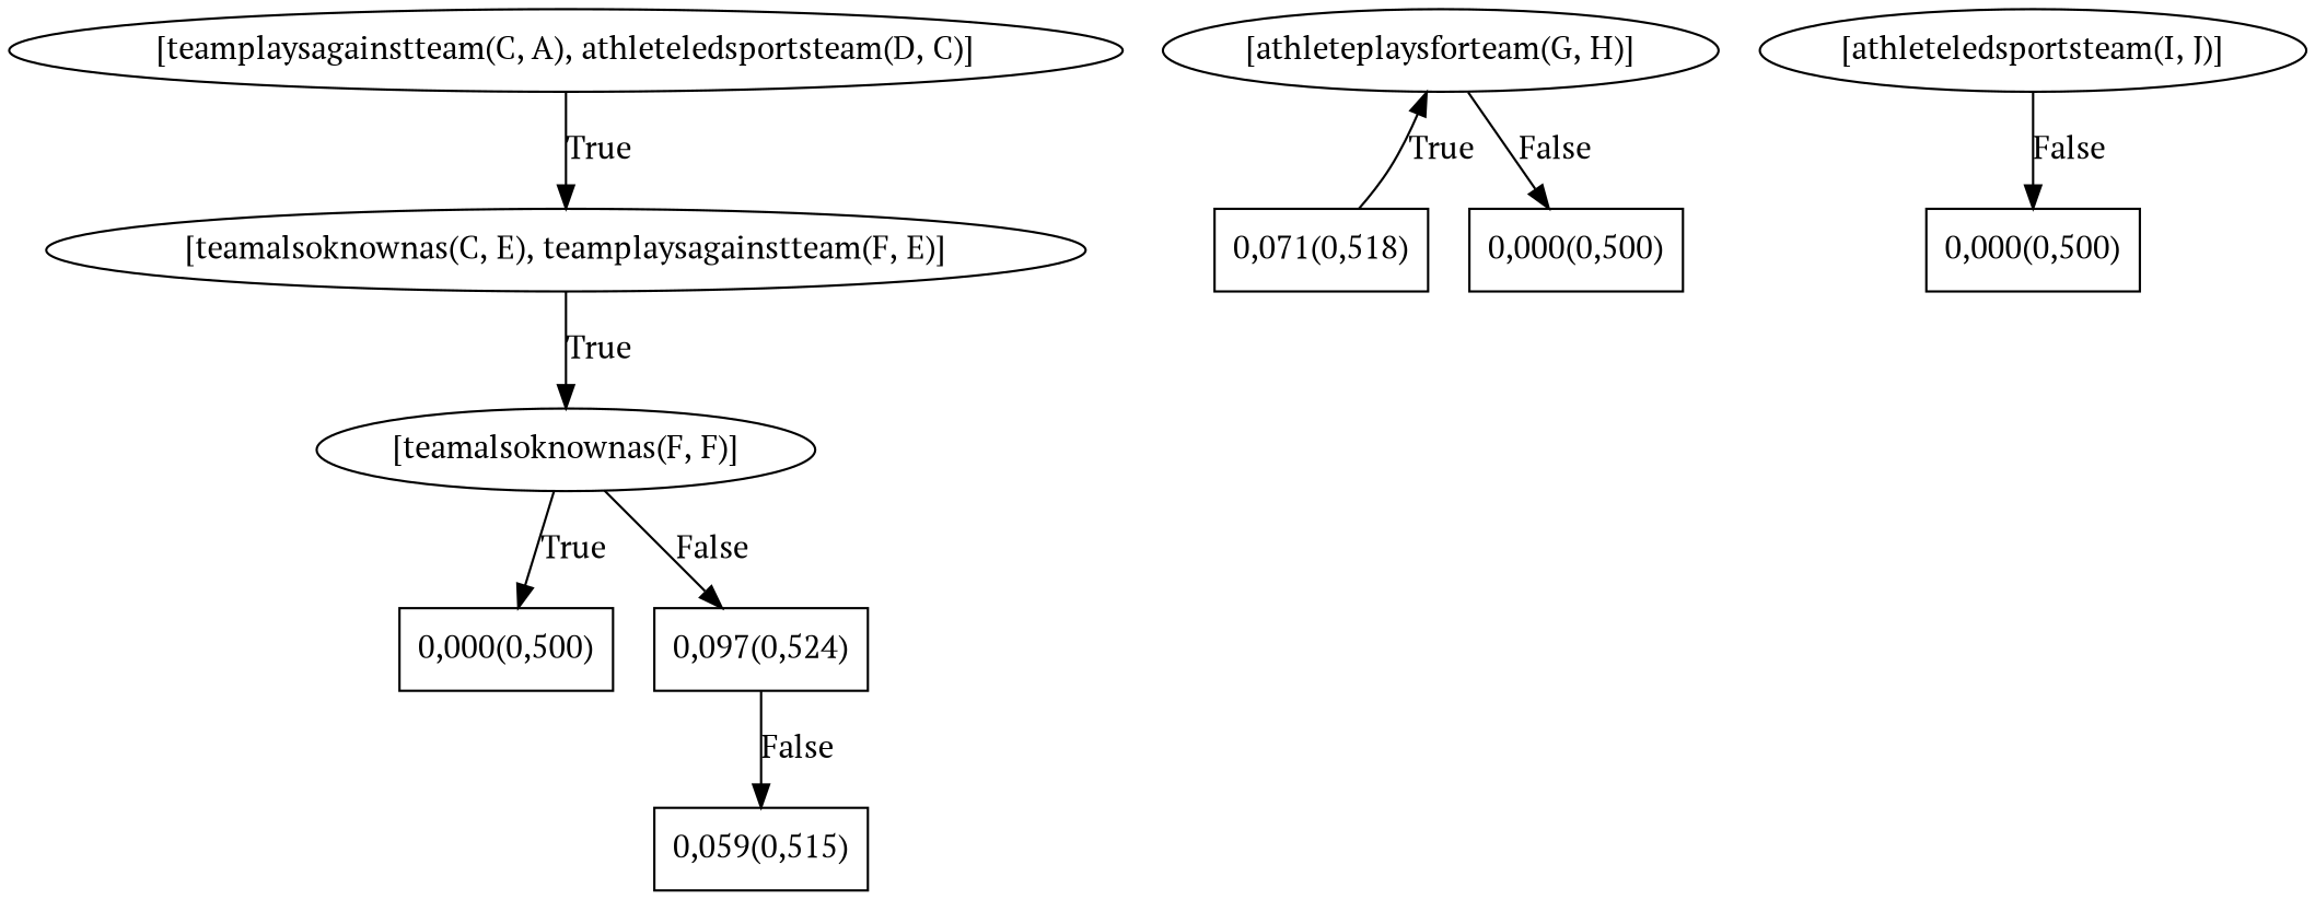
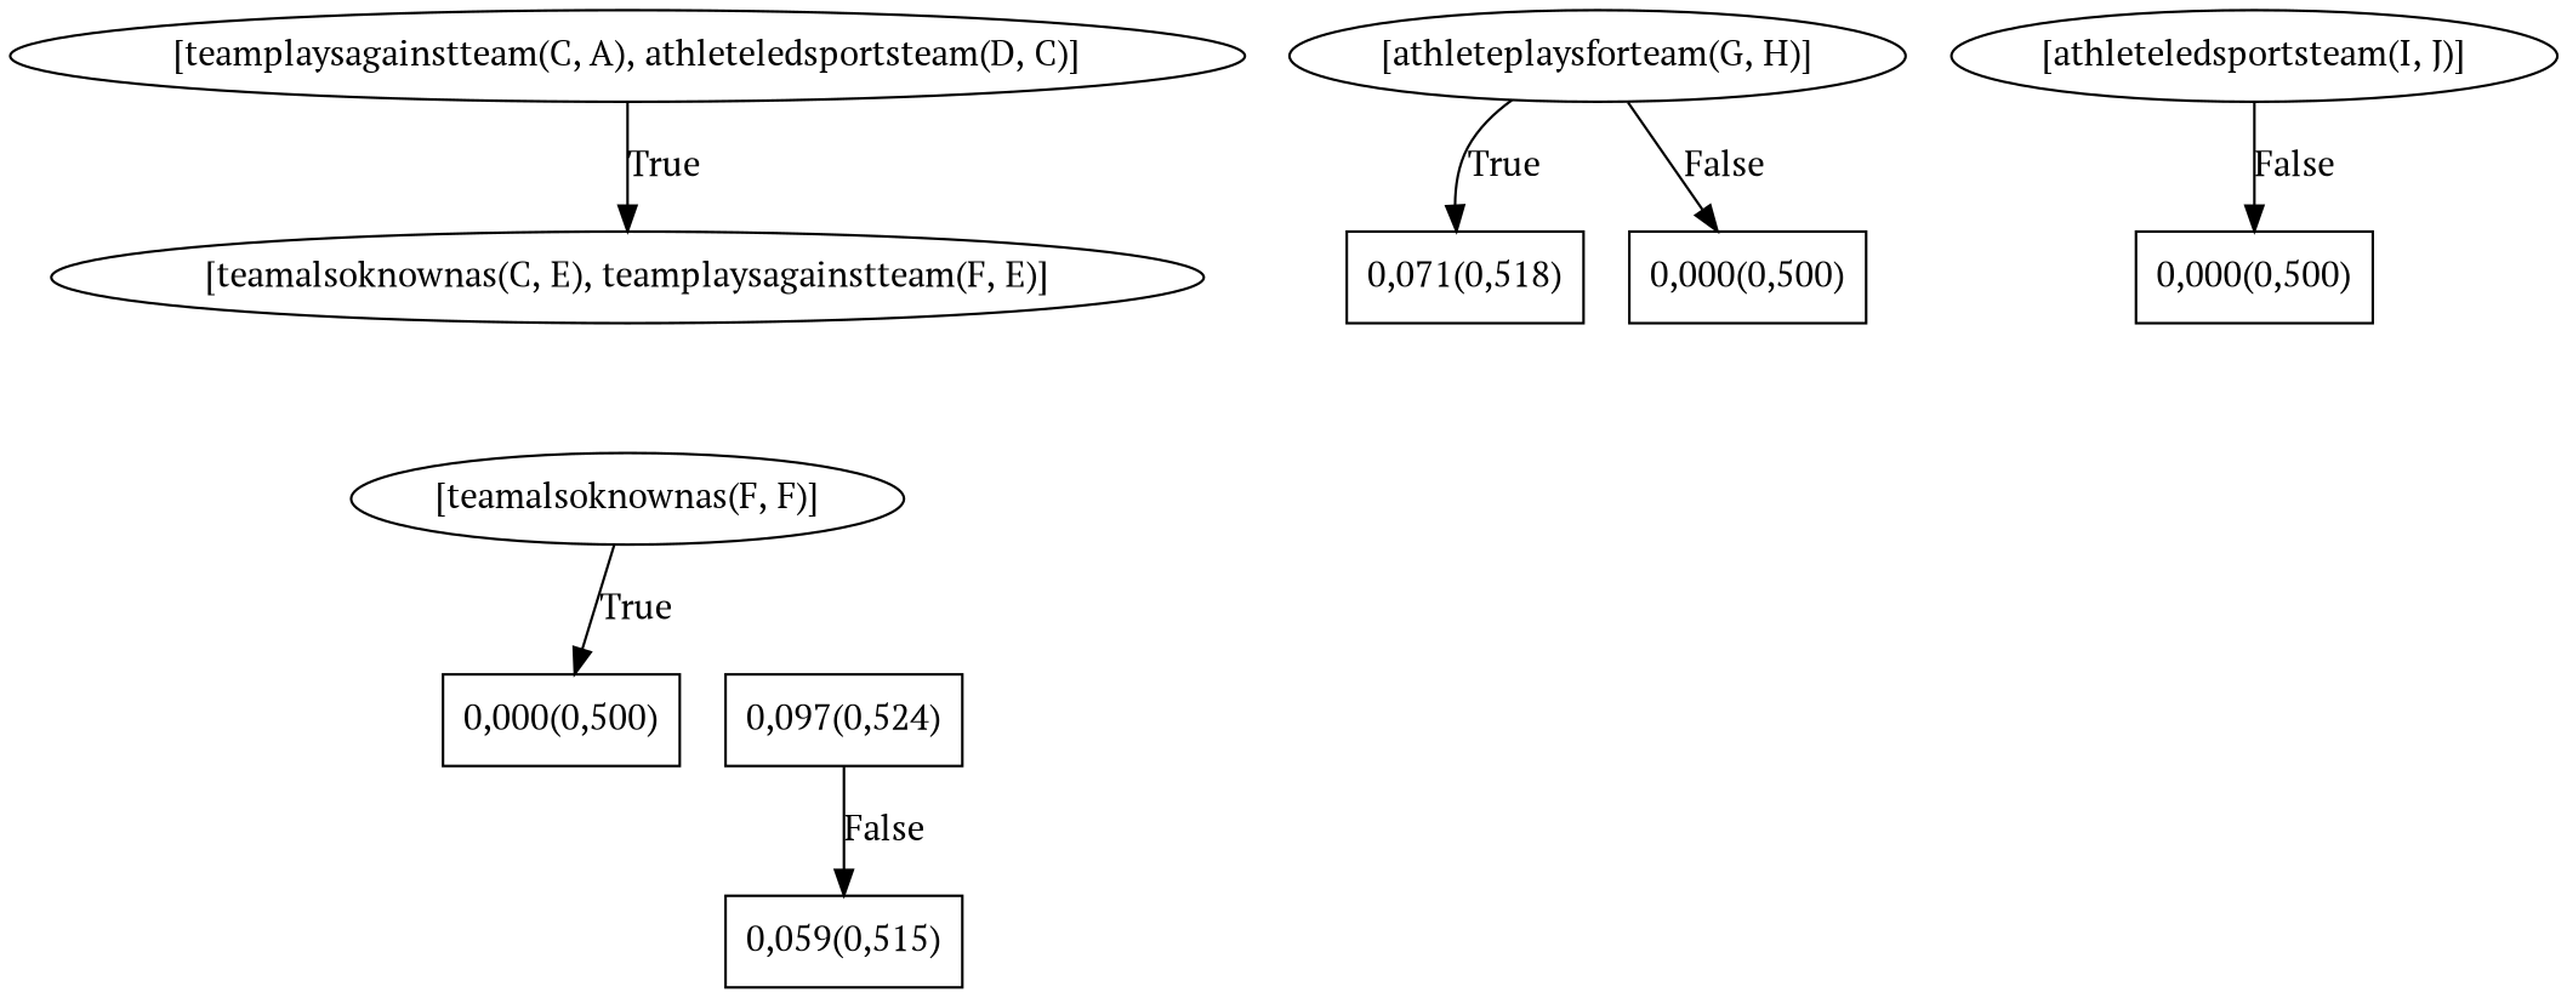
  digraph {
    fontname="PT Serif"
    node [fontname="PT Serif" shape=box]
    edge [fontname="PT Serif"]
    n1 [label="[teamplaysagainstteam(C, A), athleteledsportsteam(D, C)]" shape=""]
    n2 [label="[teamalsoknownas(C, E), teamplaysagainstteam(F, E)]" shape=""]
    n3 [label="[teamalsoknownas(F, F)]" shape=""]
    n4 [label="0,000(0,500)"]
    n5 [label="0,097(0,524)"]
    n6 [label="0,059(0,515)"]
    n7 [label="[athleteplaysforteam(G, H)]" shape=""]
    n8 [label="0,071(0,518)"]
    n9 [label="0,000(0,500)"]
    n10 [label="[athleteledsportsteam(I, J)]" shape=""]
    n11 [label="0,000(0,500)"]
    n1 -> n2 [label=True]
-   n2 -> n3 [label=True]
    n3 -> n4 [label=True]
-   n3 -> n5 [label=False]
    n5 -> n6 [label=False]
-   n8 -> n7 [label=True]
+   n7 -> n8 [label=True]
    n7 -> n9 [label=False]
    n10 -> n11 [label=False]
  }
